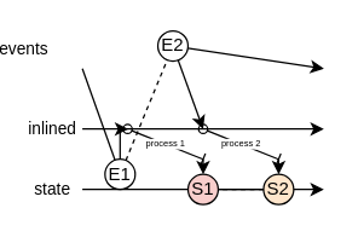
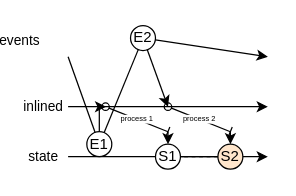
  <mxCell id="0" />
  <mxCell id="1" parent="0" />
  <mxCell id="2" value="" style="endArrow=classic;html=1;rounded=0;startArrow=none;" edge="1" parent="1" source="4"><mxGeometry width="50" height="50" relative="1" as="geometry"><mxPoint x="20" y="45" as="sourcePoint" /><mxPoint x="180" y="45" as="targetPoint" /></mxGeometry></mxCell>
  <mxCell id="3" style="rounded=0;orthogonalLoop=1;jettySize=auto;html=1;fontSize=6;startArrow=none;startFill=0;endArrow=classic;endFill=1;" edge="1" parent="1" source="4"><mxGeometry relative="1" as="geometry"><mxPoint x="100" y="85" as="targetPoint" /></mxGeometry></mxCell>
  <mxCell id="4" value="E2" style="ellipse;whiteSpace=wrap;html=1;aspect=fixed;" vertex="1" parent="1"><mxGeometry x="70" y="20" width="20" height="20" as="geometry" /></mxCell>
- <mxCell id="5" value="" style="endArrow=none;html=1;rounded=0;startArrow=none;dashed=1;" edge="1" parent="1" source="7" target="4"><mxGeometry width="50" height="50" relative="1" as="geometry"><mxPoint x="20" y="45" as="sourcePoint" /><mxPoint x="260" y="45" as="targetPoint" /></mxGeometry></mxCell>
+ <mxCell id="5" value="" style="endArrow=none;html=1;rounded=0;startArrow=none;" edge="1" parent="1" source="7" target="4"><mxGeometry width="50" height="50" relative="1" as="geometry"><mxPoint x="20" y="45" as="sourcePoint" /><mxPoint x="260" y="45" as="targetPoint" /></mxGeometry></mxCell>
  <mxCell id="6" style="edgeStyle=orthogonalEdgeStyle;rounded=0;orthogonalLoop=1;jettySize=auto;html=1;fontSize=6;startArrow=none;startFill=0;endArrow=classic;endFill=1;" edge="1" parent="1" source="7"><mxGeometry relative="1" as="geometry"><mxPoint x="50" y="85" as="targetPoint" /></mxGeometry></mxCell>
  <mxCell id="7" value="E1" style="ellipse;whiteSpace=wrap;html=1;aspect=fixed;" vertex="1" parent="1"><mxGeometry x="35" y="105" width="20" height="20" as="geometry" /></mxCell>
  <mxCell id="8" value="events" style="endArrow=none;html=1;rounded=0;" edge="1" parent="1" target="7"><mxGeometry x="-1" y="-20" width="50" height="50" relative="1" as="geometry"><mxPoint x="20" y="45" as="sourcePoint" /><mxPoint x="70" y="45" as="targetPoint" /><mxPoint x="-20" y="-20" as="offset" /></mxGeometry></mxCell>
  <mxCell id="9" value="process 1" style="endArrow=baseDash;html=1;rounded=0;endFill=0;startArrow=oval;startFill=0;fontSize=6;" edge="1" parent="1"><mxGeometry width="50" height="50" relative="1" as="geometry"><mxPoint x="50" y="85" as="sourcePoint" /><mxPoint x="100" y="105" as="targetPoint" /></mxGeometry></mxCell>
  <mxCell id="10" value="" style="endArrow=classic;html=1;rounded=0;startArrow=none;" edge="1" parent="1" source="15"><mxGeometry width="50" height="50" relative="1" as="geometry"><mxPoint x="20" y="125" as="sourcePoint" /><mxPoint x="180" y="125" as="targetPoint" /></mxGeometry></mxCell>
  <mxCell id="11" style="edgeStyle=none;rounded=0;orthogonalLoop=1;jettySize=auto;html=1;fontSize=6;startArrow=none;startFill=0;endArrow=classic;endFill=1;" edge="1" parent="1" target="12"><mxGeometry relative="1" as="geometry"><mxPoint x="150" y="105" as="sourcePoint" /></mxGeometry></mxCell>
  <mxCell id="12" value="S2" style="ellipse;whiteSpace=wrap;html=1;aspect=fixed;fillColor=#ffe6cc;" vertex="1" parent="1"><mxGeometry x="140" y="115" width="20" height="20" as="geometry" /></mxCell>
  <mxCell id="13" value="state" style="endArrow=none;html=1;rounded=0;" edge="1" parent="1" target="12"><mxGeometry x="-1" y="-20" width="50" height="50" relative="1" as="geometry"><mxPoint x="20" y="125" as="sourcePoint" /><mxPoint x="180" y="125" as="targetPoint" /><mxPoint x="-20" y="-20" as="offset" /></mxGeometry></mxCell>
  <mxCell id="14" style="edgeStyle=none;rounded=0;orthogonalLoop=1;jettySize=auto;html=1;fontSize=6;startArrow=none;startFill=0;endArrow=classic;endFill=1;" edge="1" parent="1" target="15"><mxGeometry relative="1" as="geometry"><mxPoint x="100" y="105" as="sourcePoint" /></mxGeometry></mxCell>
- <mxCell id="15" value="S1" style="ellipse;whiteSpace=wrap;html=1;aspect=fixed;fillColor=#f8cecc;" vertex="1" parent="1"><mxGeometry x="90" y="115" width="20" height="20" as="geometry" /></mxCell>
+ <mxCell id="15" value="S1" style="ellipse;whiteSpace=wrap;html=1;aspect=fixed;" vertex="1" parent="1"><mxGeometry x="90" y="115" width="20" height="20" as="geometry" /></mxCell>
  <mxCell id="16" value="" style="endArrow=none;html=1;rounded=0;startArrow=none;dashed=1;" edge="1" parent="1" source="12" target="15"><mxGeometry width="50" height="50" relative="1" as="geometry"><mxPoint x="130" y="125" as="sourcePoint" /><mxPoint x="180" y="125" as="targetPoint" /></mxGeometry></mxCell>
  <mxCell id="17" value="process 2" style="endArrow=baseDash;html=1;rounded=0;endFill=0;startArrow=oval;startFill=0;fontSize=6;" edge="1" parent="1"><mxGeometry width="50" height="50" relative="1" as="geometry"><mxPoint x="100" y="85" as="sourcePoint" /><mxPoint x="150" y="105" as="targetPoint" /></mxGeometry></mxCell>
  <mxCell id="18" value="inlined" style="endArrow=classic;html=1;rounded=0;startArrow=none;" edge="1" parent="1"><mxGeometry x="-1" y="-20" width="50" height="50" relative="1" as="geometry"><mxPoint x="20" y="85" as="sourcePoint" /><mxPoint x="180" y="85" as="targetPoint" /><mxPoint x="-20" y="-20" as="offset" /></mxGeometry></mxCell>
